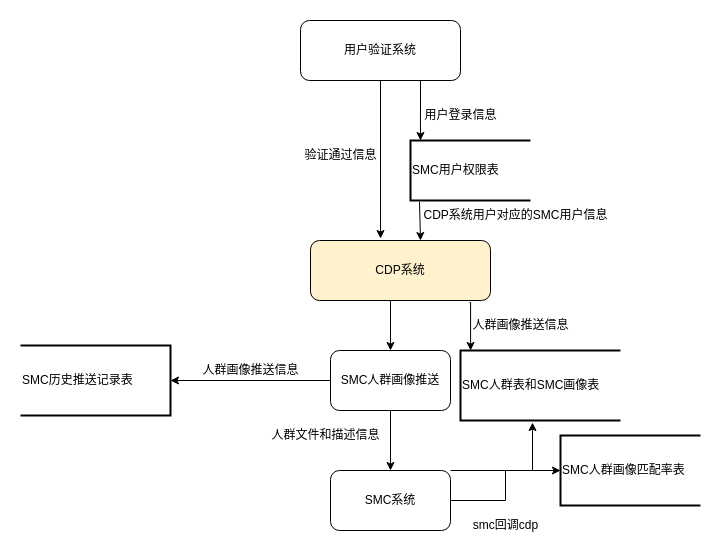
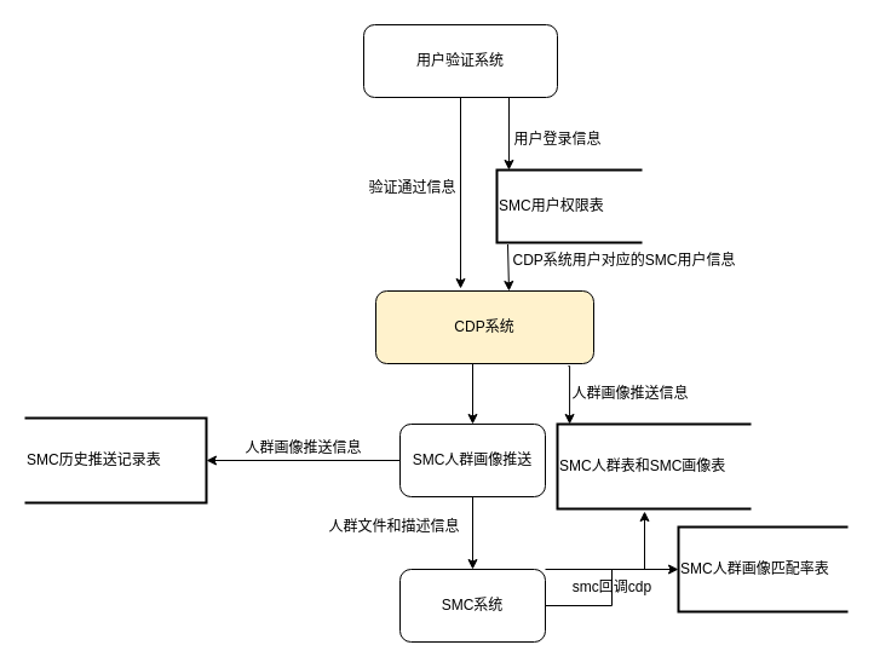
  <mxCell id="0" />
  <mxCell id="1" parent="0" />
  <mxCell id="2" style="edgeStyle=orthogonalEdgeStyle;rounded=0;orthogonalLoop=1;jettySize=auto;html=1;exitX=0.75;exitY=1;exitDx=0;exitDy=0;entryX=0.083;entryY=0;entryDx=0;entryDy=0;entryPerimeter=0;" edge="1" parent="1" source="4" target="5"><mxGeometry relative="1" as="geometry" /></mxCell>
  <mxCell id="3" style="edgeStyle=orthogonalEdgeStyle;rounded=0;orthogonalLoop=1;jettySize=auto;html=1;exitX=0.5;exitY=1;exitDx=0;exitDy=0;entryX=0.389;entryY=-0.033;entryDx=0;entryDy=0;entryPerimeter=0;" edge="1" parent="1" source="4" target="9"><mxGeometry relative="1" as="geometry"><mxPoint x="380" y="220" as="targetPoint" /></mxGeometry></mxCell>
  <mxCell id="4" value="用户验证系统" style="rounded=1;whiteSpace=wrap;html=1;" vertex="1" parent="1"><mxGeometry x="300" y="20" width="160" height="60" as="geometry" /></mxCell>
  <mxCell id="5" value="SMC用户权限表" style="strokeWidth=2;html=1;shape=mxgraph.flowchart.annotation_1;align=left;pointerEvents=1;" vertex="1" parent="1"><mxGeometry x="410" y="140" width="120" height="60" as="geometry" /></mxCell>
  <mxCell id="6" value="用户登录信息" style="text;html=1;align=center;verticalAlign=middle;resizable=0;points=[];autosize=1;strokeColor=none;fillColor=none;" vertex="1" parent="1"><mxGeometry x="410" y="100" width="100" height="30" as="geometry" /></mxCell>
  <mxCell id="7" style="edgeStyle=orthogonalEdgeStyle;rounded=0;orthogonalLoop=1;jettySize=auto;html=1;exitX=0.5;exitY=1;exitDx=0;exitDy=0;entryX=0.5;entryY=0;entryDx=0;entryDy=0;" edge="1" parent="1" source="9" target="15"><mxGeometry relative="1" as="geometry"><Array as="points"><mxPoint x="390" y="300" /></Array></mxGeometry></mxCell>
  <mxCell id="8" style="edgeStyle=orthogonalEdgeStyle;rounded=0;orthogonalLoop=1;jettySize=auto;html=1;exitX=0.883;exitY=1.033;exitDx=0;exitDy=0;entryX=0.063;entryY=0;entryDx=0;entryDy=0;entryPerimeter=0;exitPerimeter=0;" edge="1" parent="1" source="9" target="16"><mxGeometry relative="1" as="geometry"><Array as="points"><mxPoint x="470" y="302" /></Array></mxGeometry></mxCell>
  <mxCell id="9" value="CDP系统" style="rounded=1;whiteSpace=wrap;html=1;fillColor=#fff2cc;" vertex="1" parent="1"><mxGeometry x="310" y="240" width="180" height="60" as="geometry" /></mxCell>
  <mxCell id="10" value="验证通过信息" style="text;html=1;align=center;verticalAlign=middle;resizable=0;points=[];autosize=1;strokeColor=none;fillColor=none;" vertex="1" parent="1"><mxGeometry x="290" y="140" width="100" height="30" as="geometry" /></mxCell>
  <mxCell id="11" value="" style="endArrow=classic;html=1;rounded=0;exitX=0.075;exitY=1.025;exitDx=0;exitDy=0;exitPerimeter=0;" edge="1" parent="1" source="5"><mxGeometry width="50" height="50" relative="1" as="geometry"><mxPoint x="450" y="240" as="sourcePoint" /><mxPoint x="420" y="240" as="targetPoint" /></mxGeometry></mxCell>
  <mxCell id="12" value="CDP系统用户对应的SMC用户信息" style="text;html=1;align=center;verticalAlign=middle;resizable=0;points=[];autosize=1;strokeColor=none;fillColor=none;" vertex="1" parent="1"><mxGeometry x="410" y="200" width="210" height="30" as="geometry" /></mxCell>
  <mxCell id="13" style="edgeStyle=orthogonalEdgeStyle;rounded=0;orthogonalLoop=1;jettySize=auto;html=1;exitX=0.5;exitY=1;exitDx=0;exitDy=0;entryX=0.5;entryY=0;entryDx=0;entryDy=0;" edge="1" parent="1" source="15" target="20"><mxGeometry relative="1" as="geometry" /></mxCell>
  <mxCell id="14" style="edgeStyle=orthogonalEdgeStyle;rounded=0;orthogonalLoop=1;jettySize=auto;html=1;exitX=0;exitY=0.5;exitDx=0;exitDy=0;entryX=0;entryY=0.5;entryDx=0;entryDy=0;entryPerimeter=0;" edge="1" parent="1" source="15" target="24"><mxGeometry relative="1" as="geometry" /></mxCell>
  <mxCell id="15" value="SMC人群画像推送" style="rounded=1;whiteSpace=wrap;html=1;" vertex="1" parent="1"><mxGeometry x="330" y="350" width="120" height="60" as="geometry" /></mxCell>
  <mxCell id="16" value="SMC人群表和SMC画像表" style="strokeWidth=2;html=1;shape=mxgraph.flowchart.annotation_1;align=left;pointerEvents=1;" vertex="1" parent="1"><mxGeometry x="460" y="350" width="160" height="70" as="geometry" /></mxCell>
  <mxCell id="17" value="人群画像推送信息" style="text;html=1;align=center;verticalAlign=middle;resizable=0;points=[];autosize=1;strokeColor=none;fillColor=none;" vertex="1" parent="1"><mxGeometry x="460" y="310" width="120" height="30" as="geometry" /></mxCell>
  <mxCell id="18" style="edgeStyle=orthogonalEdgeStyle;rounded=0;orthogonalLoop=1;jettySize=auto;html=1;exitX=1;exitY=0.5;exitDx=0;exitDy=0;entryX=0;entryY=0.5;entryDx=0;entryDy=0;entryPerimeter=0;" edge="1" parent="1" source="20" target="22"><mxGeometry relative="1" as="geometry" /></mxCell>
  <mxCell id="19" style="edgeStyle=orthogonalEdgeStyle;rounded=0;orthogonalLoop=1;jettySize=auto;html=1;exitX=1;exitY=0;exitDx=0;exitDy=0;entryX=0.45;entryY=1.029;entryDx=0;entryDy=0;entryPerimeter=0;" edge="1" parent="1" source="20" target="16"><mxGeometry relative="1" as="geometry"><Array as="points"><mxPoint x="532" y="470" /></Array></mxGeometry></mxCell>
  <mxCell id="20" value="SMC系统" style="rounded=1;whiteSpace=wrap;html=1;" vertex="1" parent="1"><mxGeometry x="330" y="470" width="120" height="60" as="geometry" /></mxCell>
  <mxCell id="21" value="人群文件和描述信息" style="text;html=1;align=center;verticalAlign=middle;resizable=0;points=[];autosize=1;strokeColor=none;fillColor=none;" vertex="1" parent="1"><mxGeometry x="260" y="420" width="130" height="30" as="geometry" /></mxCell>
  <mxCell id="22" value="SMC人群画像匹配率表" style="strokeWidth=2;html=1;shape=mxgraph.flowchart.annotation_1;align=left;pointerEvents=1;" vertex="1" parent="1"><mxGeometry x="560" y="435" width="140" height="70" as="geometry" /></mxCell>
- <mxCell id="23" value="smc回调cdp" style="text;html=1;align=center;verticalAlign=middle;resizable=0;points=[];autosize=1;strokeColor=none;fillColor=none;" vertex="1" parent="1"><mxGeometry x="460" y="510" width="90" height="30" as="geometry" /></mxCell>
+ <mxCell id="23" value="smc回调cdp" style="text;html=1;align=center;verticalAlign=middle;resizable=0;points=[];autosize=1;strokeColor=none;fillColor=none;" vertex="1" parent="1"><mxGeometry x="460" y="470" width="90" height="30" as="geometry" /></mxCell>
  <mxCell id="24" value="SMC历史推送记录表" style="strokeWidth=2;html=1;shape=mxgraph.flowchart.annotation_1;align=left;pointerEvents=1;direction=west;" vertex="1" parent="1"><mxGeometry x="20" y="345" width="150" height="70" as="geometry" /></mxCell>
  <mxCell id="25" value="人群画像推送信息" style="text;html=1;align=center;verticalAlign=middle;resizable=0;points=[];autosize=1;strokeColor=none;fillColor=none;" vertex="1" parent="1"><mxGeometry x="190" y="355" width="120" height="30" as="geometry" /></mxCell>
